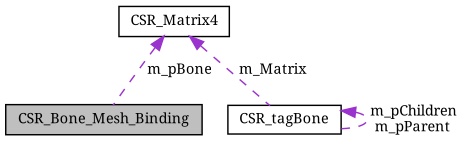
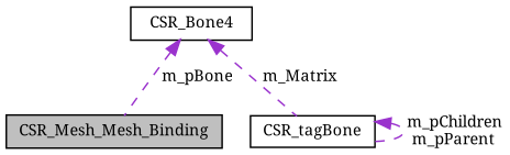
  digraph {
    fontname="Noto Serif"
    node [color=black fillcolor=white fontname="Noto Serif" fontsize=10 shape=record style=filled]
    edge [color=darkorchid3 dir=back fontname="Noto Serif" fontsize=10 labelfontname=Helvetica labelfontsize=10 style=dashed]
-   n1 [fillcolor=grey75 fontcolor=black height=0.2 label=CSR_Bone_Mesh_Binding width=0.4]
+   n1 [fillcolor=grey75 fontcolor=black height=0.2 label=CSR_Mesh_Mesh_Binding width=0.4]
    n2 [height=0.2 label=CSR_tagBone width=0.4]
-   n3 [height=0.2 label=CSR_Matrix4 width=0.4]
+   n3 [height=0.2 label=CSR_Bone4 width=0.4]
    n2 -> n2 [label=" m_pChildren\nm_pParent"]
    n3 -> n1 [label=" m_pBone"]
    n3 -> n2 [label=" m_Matrix"]
  }
